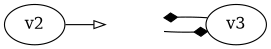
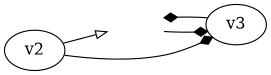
  digraph {
    num="-1/27*_gammaloop::Q(5,spenso::mink(4,_gammaloop::edge(5,1)))*_gammaloop::Q(6,spenso::mink(4,_gammaloop::edge(6,1)))*_gammaloop::ee^3*spenso::g(spenso::cof(3,_gammaloop::hedge(1)),spenso::dind(spenso::cof(3,_gammaloop::hedge(5))))*spenso::g(spenso::cof(3,_gammaloop::hedge(5)),spenso::dind(spenso::cof(3,_gammaloop::hedge(6))))*spenso::g(spenso::cof(3,_gammaloop::hedge(6)),spenso::dind(spenso::cof(3,_gammaloop::hedge(7))))*spenso::g(spenso::cof(3,_gammaloop::hedge(7)),spenso::dind(spenso::cof(3,_gammaloop::hedge(8))))*spenso::g(spenso::cof(3,_gammaloop::hedge(8)),spenso::dind(spenso::cof(3,_gammaloop::hedge(2))))*spenso::gamma(spenso::bis(4,_gammaloop::hedge(1)),spenso::bis(4,_gammaloop::hedge(5)),spenso::mink(4,_gammaloop::hedge(3)))*spenso::gamma(spenso::bis(4,_gammaloop::hedge(5)),spenso::bis(4,_gammaloop::hedge(6)),spenso::mink(4,_gammaloop::edge(5,1)))*spenso::gamma(spenso::bis(4,_gammaloop::hedge(6)),spenso::bis(4,_gammaloop::hedge(7)),spenso::mink(4,_gammaloop::hedge(4)))*spenso::gamma(spenso::bis(4,_gammaloop::hedge(7)),spenso::bis(4,_gammaloop::hedge(8)),spenso::mink(4,_gammaloop::edge(6,1)))*spenso::gamma(spenso::bis(4,_gammaloop::hedge(8)),spenso::bis(4,_gammaloop::hedge(2)),spenso::mink(4,_gammaloop::hedge(0)))"
    overall_factor=1
    projector="1/3*_gammaloop::u(1,spenso::bis(4,_gammaloop::hedge(1)))*_gammaloop::vbar(2,spenso::bis(4,_gammaloop::hedge(2)))*_gammaloop::ϵbar(0,spenso::mink(4,_gammaloop::hedge(0)))*_gammaloop::ϵbar(3,spenso::mink(4,_gammaloop::hedge(3)))*_gammaloop::ϵbar(4,spenso::mink(4,_gammaloop::hedge(4)))*spenso::g(spenso::cof(3,_gammaloop::hedge(1)),spenso::dind(spenso::cof(3,_gammaloop::hedge(2))))"
    rankdir=LR
    edge [arrowhead=diamond particle=a]
    ext [style=invis]
    v3
    v2
    ext -> v3 [headport=2 particle="d~"]
    v3 -> ext [tailport=0]
    v2 -> ext [arrowhead=onormal tailport=4]
+   v2 -> v3 [particle=d]
  }
